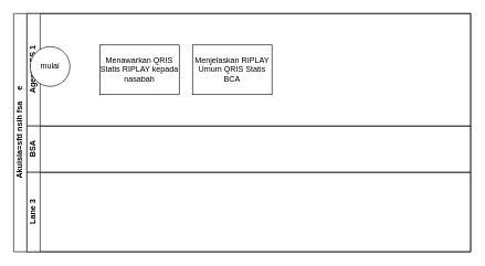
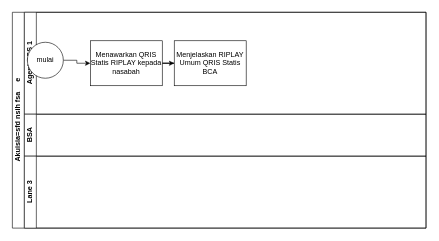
  <mxCell id="0" />
  <mxCell id="1" parent="0" />
  <mxCell id="2" value="Akuisia=sfd nsih fsa&lt;span style=&quot;white-space: pre;&quot;&gt;&#09;&lt;/span&gt;e" style="swimlane;childLayout=stackLayout;resizeParent=1;resizeParentMax=0;horizontal=0;startSize=20;horizontalStack=0;html=1;" vertex="1" parent="1"><mxGeometry x="20" y="20" width="690" height="360" as="geometry" /></mxCell>
  <mxCell id="3" value="Agent DSS 1" style="swimlane;startSize=20;horizontal=0;html=1;" vertex="1" parent="2"><mxGeometry x="20" width="670" height="170" as="geometry" /></mxCell>
+ <mxCell id="4" style="edgeStyle=orthogonalEdgeStyle;rounded=0;orthogonalLoop=1;jettySize=auto;html=1;entryX=0;entryY=0.5;entryDx=0;entryDy=0;" edge="1" parent="3" source="5" target="7"><mxGeometry relative="1" as="geometry" /></mxCell>
  <mxCell id="5" value="mulai" style="ellipse;whiteSpace=wrap;html=1;aspect=fixed;" vertex="1" parent="3"><mxGeometry x="5" y="50" width="60" height="60" as="geometry" /></mxCell>
+ <mxCell id="6" style="edgeStyle=orthogonalEdgeStyle;rounded=0;orthogonalLoop=1;jettySize=auto;html=1;" edge="1" parent="3" source="7" target="8"><mxGeometry relative="1" as="geometry" /></mxCell>
  <mxCell id="7" value="Menawarkan QRIS Statis RIPLAY kepada nasabah" style="rounded=0;whiteSpace=wrap;html=1;" vertex="1" parent="3"><mxGeometry x="110" y="47.5" width="120" height="75" as="geometry" /></mxCell>
  <mxCell id="8" value="Menjelaskan RIPLAY Umum QRIS Statis BCA" style="rounded=0;whiteSpace=wrap;html=1;" vertex="1" parent="3"><mxGeometry x="250" y="47.5" width="120" height="75" as="geometry" /></mxCell>
  <mxCell id="9" value="BSA" style="swimlane;startSize=20;horizontal=0;html=1;" vertex="1" parent="2"><mxGeometry x="20" y="170" width="670" height="70" as="geometry" /></mxCell>
  <mxCell id="10" value="Lane 3" style="swimlane;startSize=20;horizontal=0;html=1;" vertex="1" parent="2"><mxGeometry x="20" y="240" width="670" height="120" as="geometry" /></mxCell>
